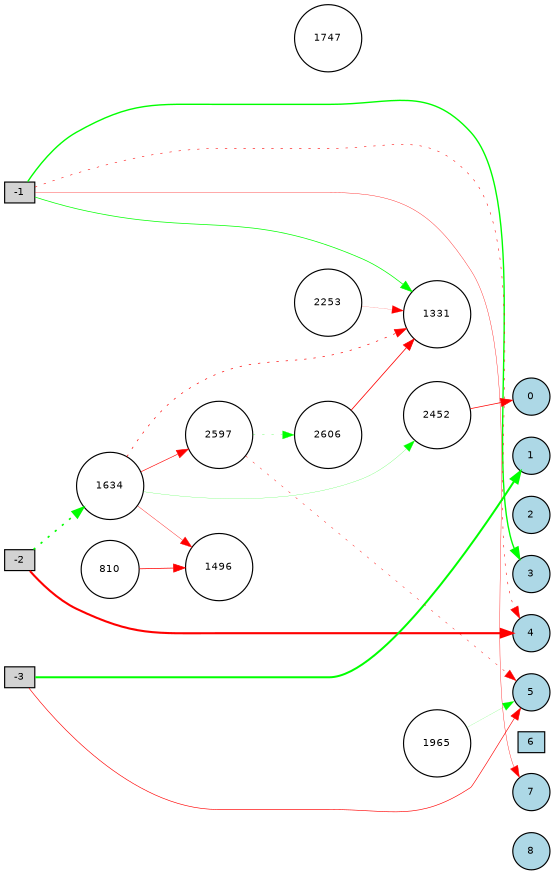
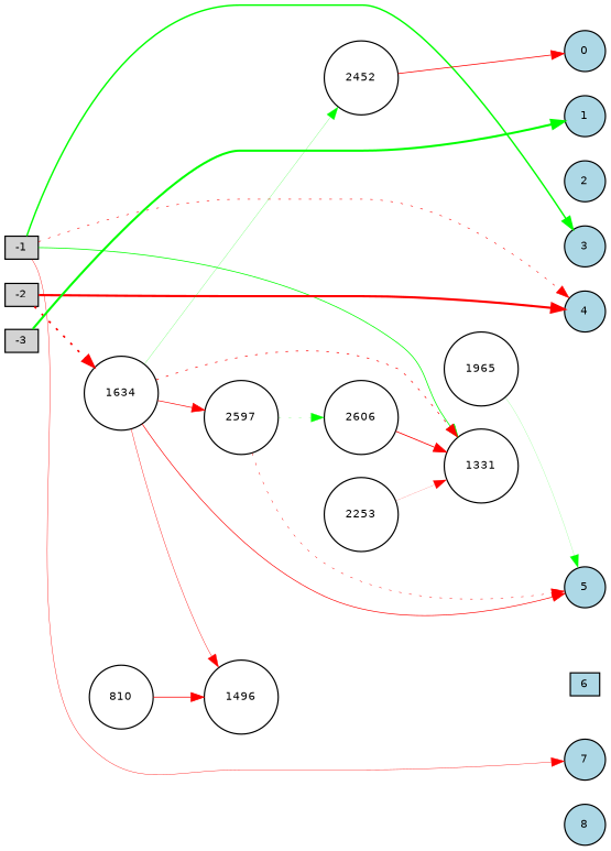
  digraph {
    fontname="DejaVu Sans"
    rankdir=LR
    node [fillcolor=white fontname="DejaVu Sans" fontsize=9 shape=circle style=filled]
    edge [fontname="DejaVu Sans" style=solid color=red]
    -1 [fillcolor=lightgray height=0.2 shape=box width=0.2]
    -2 [fillcolor=lightgray height=0.2 shape=box width=0.2]
    -3 [fillcolor=lightgray height=0.2 shape=box width=0.2]
    0 [fillcolor=lightblue height=0.2 width=0.2]
    1 [fillcolor=lightblue height=0.2 width=0.2]
    2 [fillcolor=lightblue height=0.2 width=0.2]
    3 [fillcolor=lightblue height=0.2 width=0.2]
    4 [fillcolor=lightblue height=0.2 width=0.2]
    5 [fillcolor=lightblue height=0.2 width=0.2]
    6 [fillcolor=lightblue height=0.2 shape=box width=0.2]
    7 [fillcolor=lightblue height=0.2 width=0.2]
    8 [fillcolor=lightblue height=0.2 width=0.2]
    1331 [height=0.2 width=0.2]
    1634 [height=0.2 width=0.2]
    2452 [height=0.2 width=0.2]
    1496 [height=0.2 width=0.2]
    2597 [height=0.2 width=0.2]
    2606 [height=0.2 width=0.2]
    810 [height=0.2 width=0.2]
    1965 [height=0.2 width=0.2]
    2253 [height=0.2 width=0.2]
-   1747 [height=0.2 width=0.2]
    subgraph sub_1 {
      rank=source
      -1
      -2
      -3
    }
    subgraph sub_2 {
      rank=sink
      0
      1
      2
      3
      4
      5
      6
      7
      8
    }
    -1 -> -2 [style=invis color=""]
    -1 -> 3 [color=green penwidth=1.19825892203506]
    -1 -> 4 [penwidth=0.4701035179341828 style=dotted]
    -1 -> 7 [penwidth=0.31384337862141554]
    -1 -> 1331 [color=green penwidth=0.618887809349685]
    -2 -> -3 [style=invis color=""]
    -2 -> 4 [penwidth=1.7987232631285908]
-   -2 -> 1634 [color=green penwidth=1.3961751338279054 style=dotted]
+   -2 -> 1634 [penwidth=1.3961751338279054 style=dotted]
    -3 -> 1 [color=green penwidth=1.7220373817362296]
    0 -> 1 [style=invis color=""]
    1 -> 2 [style=invis color=""]
    2 -> 3 [style=invis color=""]
    3 -> 4 [style=invis color=""]
    4 -> 5 [style=invis color=""]
    5 -> 6 [style=invis color=""]
    6 -> 7 [style=invis color=""]
    7 -> 8 [style=invis color=""]
-   -3 -> 5 [penwidth=0.5396202046093768]
+   1634 -> 5 [penwidth=0.5396202046093768]
    1634 -> 1331 [penwidth=0.5811414430181016 style=dotted]
    1634 -> 2452 [color=green penwidth=0.17739212030162144]
    1634 -> 1496 [penwidth=0.3259927518058179]
    1634 -> 2597 [penwidth=0.5317141398166851]
    2452 -> 0 [penwidth=0.6277676257991357]
    2597 -> 5 [penwidth=0.37163397898657646 style=dotted]
    2597 -> 2606 [color=green penwidth=0.22094507193967772 style=dotted]
    2606 -> 1331 [penwidth=0.6837340238087828]
    810 -> 1496 [penwidth=0.6412236286789286]
    1965 -> 5 [color=green penwidth=0.12022507696010873]
    2253 -> 1331 [penwidth=0.12506621764054573]
  }
